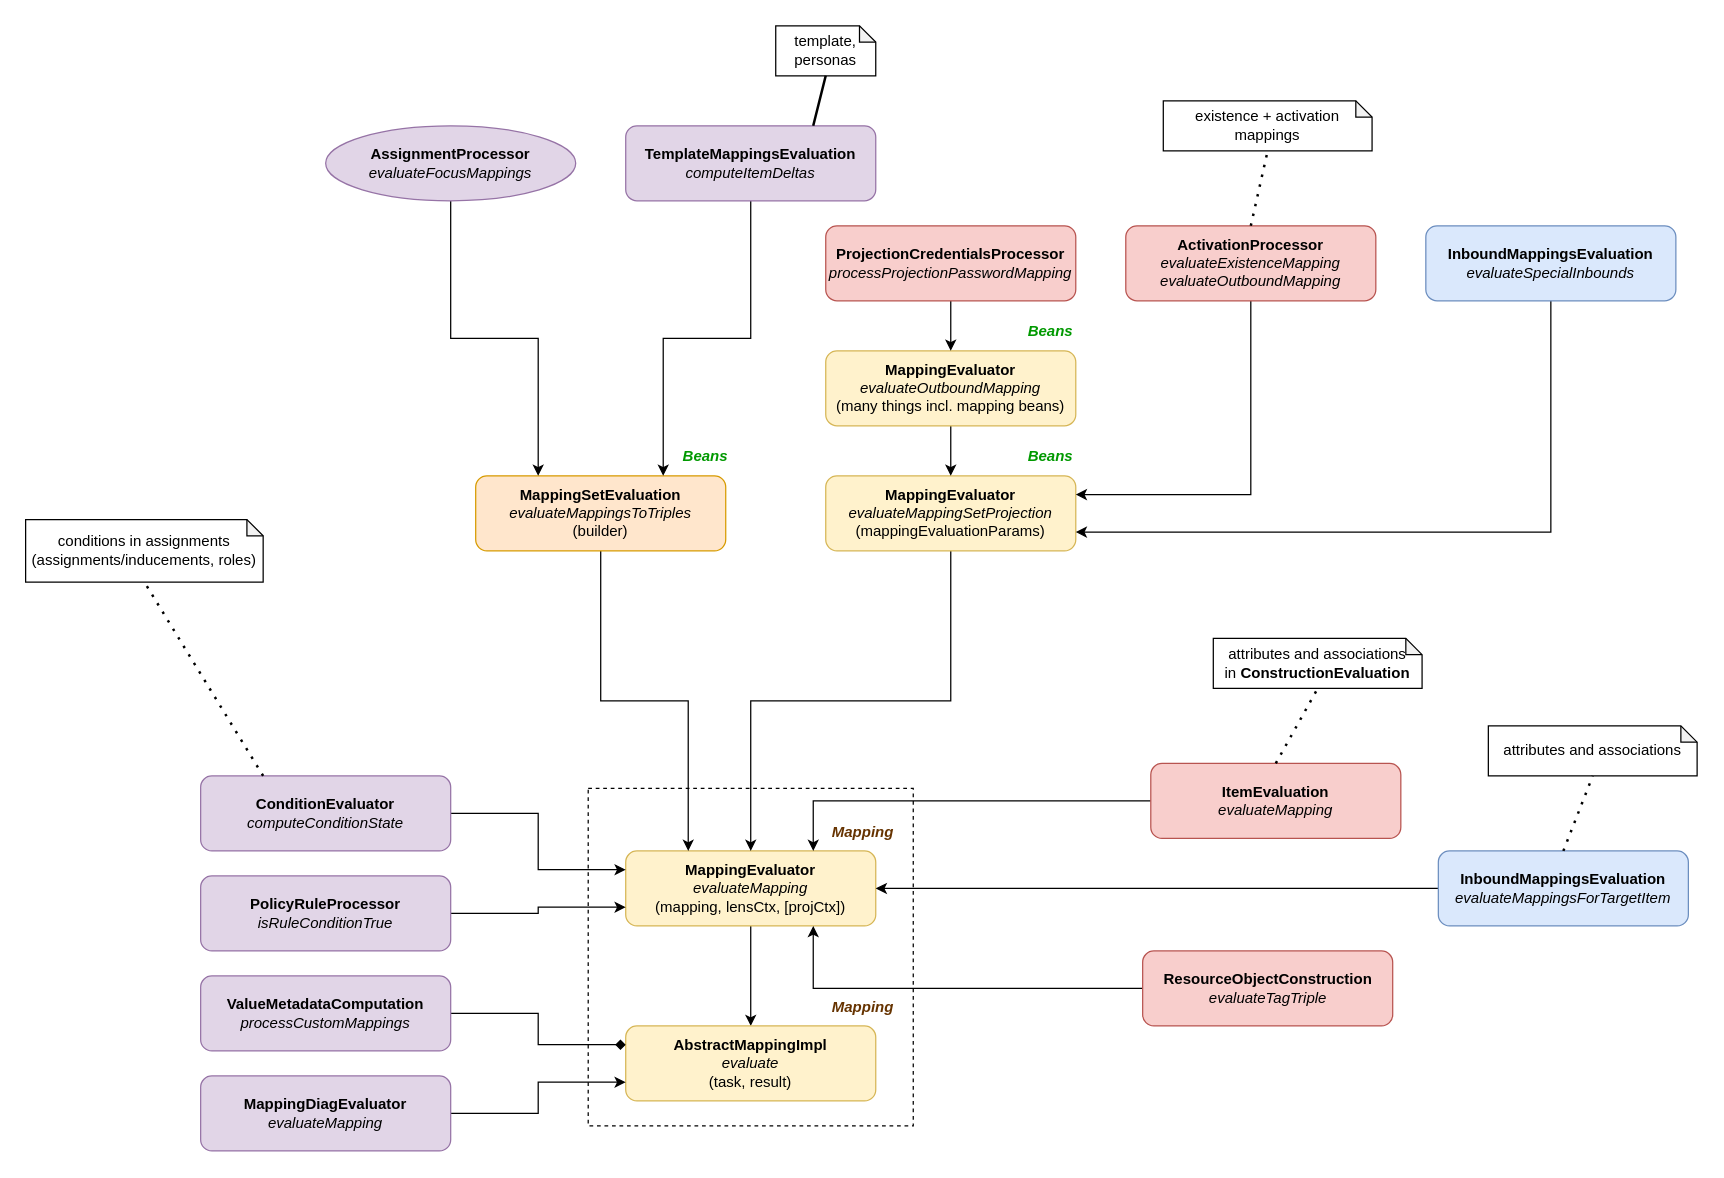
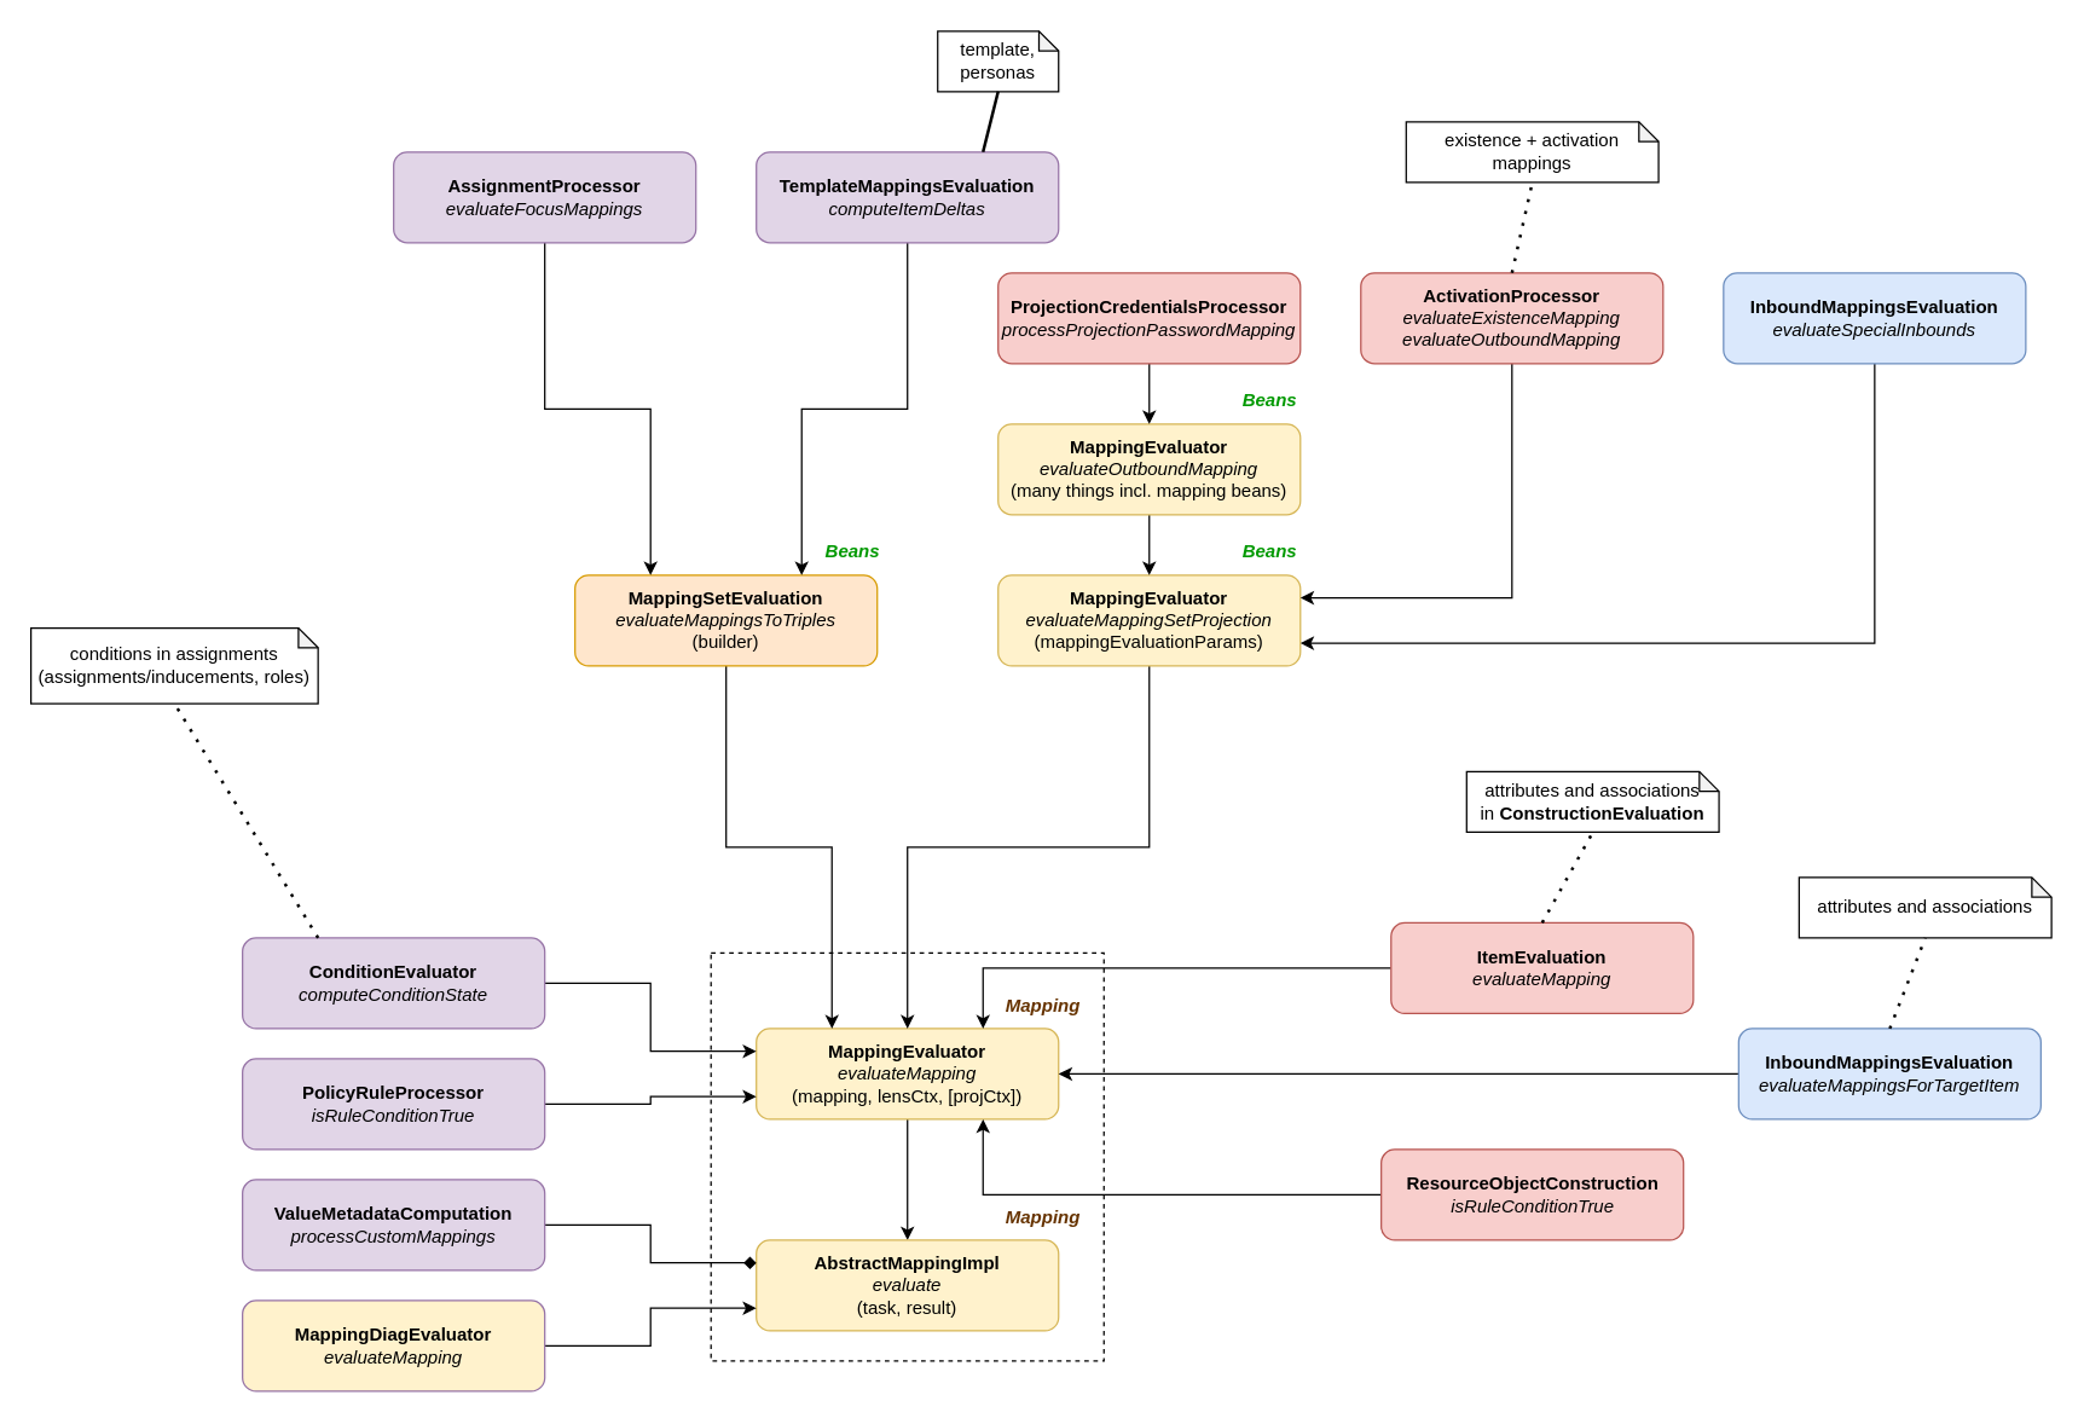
  <mxCell id="0" />
  <mxCell id="1" parent="0" />
  <mxCell id="2" value="" style="rounded=0;whiteSpace=wrap;html=1;dashed=1;fillColor=none;" vertex="1" parent="1"><mxGeometry x="470" y="630" width="260" height="270" as="geometry" /></mxCell>
  <mxCell id="3" style="edgeStyle=orthogonalEdgeStyle;rounded=0;orthogonalLoop=1;jettySize=auto;html=1;exitX=0.5;exitY=1;exitDx=0;exitDy=0;entryX=0.5;entryY=0;entryDx=0;entryDy=0;" edge="1" parent="1" source="4" target="45"><mxGeometry relative="1" as="geometry" /></mxCell>
  <mxCell id="4" value="&lt;b&gt;MappingEvaluator&lt;/b&gt;&lt;br&gt;&lt;i&gt;evaluateMapping&lt;/i&gt;&lt;br&gt;(mapping, lensCtx, [projCtx])" style="rounded=1;whiteSpace=wrap;html=1;fillColor=#fff2cc;strokeColor=#d6b656;" parent="1" vertex="1"><mxGeometry x="500" y="680" width="200" height="60" as="geometry" /></mxCell>
  <mxCell id="5" style="edgeStyle=orthogonalEdgeStyle;rounded=0;orthogonalLoop=1;jettySize=auto;html=1;exitX=0.5;exitY=1;exitDx=0;exitDy=0;entryX=0.5;entryY=0;entryDx=0;entryDy=0;" parent="1" source="6" target="4" edge="1"><mxGeometry relative="1" as="geometry"><mxPoint x="600" y="555" as="targetPoint" /></mxGeometry></mxCell>
  <mxCell id="6" value="&lt;b&gt;MappingEvaluator&lt;/b&gt;&lt;br&gt;&lt;i&gt;evaluateMappingSetProjection&lt;/i&gt;&lt;br&gt;(mappingEvaluationParams)" style="rounded=1;whiteSpace=wrap;html=1;fillColor=#fff2cc;strokeColor=#d6b656;" parent="1" vertex="1"><mxGeometry x="660" y="380" width="200" height="60" as="geometry" /></mxCell>
  <mxCell id="7" style="edgeStyle=orthogonalEdgeStyle;rounded=0;orthogonalLoop=1;jettySize=auto;html=1;exitX=0.5;exitY=1;exitDx=0;exitDy=0;entryX=0.25;entryY=0;entryDx=0;entryDy=0;" edge="1" parent="1" source="8" target="4"><mxGeometry relative="1" as="geometry"><mxPoint x="550" y="555" as="targetPoint" /></mxGeometry></mxCell>
  <mxCell id="8" value="&lt;b&gt;MappingSetEvaluation&lt;/b&gt;&lt;br&gt;&lt;i&gt;evaluateMappingsToTriples&lt;/i&gt;&lt;br&gt;(builder)" style="rounded=1;whiteSpace=wrap;html=1;fillColor=#ffe6cc;strokeColor=#d79b00;" parent="1" vertex="1"><mxGeometry x="380" y="380" width="200" height="60" as="geometry" /></mxCell>
  <mxCell id="9" style="edgeStyle=orthogonalEdgeStyle;rounded=0;orthogonalLoop=1;jettySize=auto;html=1;exitX=0.5;exitY=1;exitDx=0;exitDy=0;entryX=0.25;entryY=0;entryDx=0;entryDy=0;" parent="1" source="10" target="8" edge="1"><mxGeometry relative="1" as="geometry" /></mxCell>
- <mxCell id="10" value="&lt;b&gt;AssignmentProcessor&lt;/b&gt;&lt;br&gt;&lt;i&gt;evaluateFocusMappings&lt;/i&gt;" style="ellipse;whiteSpace=wrap;html=1;fillColor=#e1d5e7;strokeColor=#9673a6;" parent="1" vertex="1"><mxGeometry x="260" y="100" width="200" height="60" as="geometry" /></mxCell>
+ <mxCell id="10" value="&lt;b&gt;AssignmentProcessor&lt;/b&gt;&lt;br&gt;&lt;i&gt;evaluateFocusMappings&lt;/i&gt;" style="rounded=1;whiteSpace=wrap;html=1;fillColor=#e1d5e7;strokeColor=#9673a6;" parent="1" vertex="1"><mxGeometry x="260" y="100" width="200" height="60" as="geometry" /></mxCell>
  <mxCell id="11" style="edgeStyle=orthogonalEdgeStyle;rounded=0;orthogonalLoop=1;jettySize=auto;html=1;exitX=0.5;exitY=1;exitDx=0;exitDy=0;entryX=0.75;entryY=0;entryDx=0;entryDy=0;" parent="1" source="12" target="8" edge="1"><mxGeometry relative="1" as="geometry" /></mxCell>
  <mxCell id="12" value="&lt;b&gt;TemplateMappingsEvaluation&lt;/b&gt;&lt;br&gt;&lt;i&gt;computeItemDeltas&lt;/i&gt;" style="rounded=1;whiteSpace=wrap;html=1;fillColor=#e1d5e7;strokeColor=#9673a6;" parent="1" vertex="1"><mxGeometry x="500" y="100" width="200" height="60" as="geometry" /></mxCell>
  <mxCell id="13" value="template,&lt;br&gt;personas" style="shape=note;whiteSpace=wrap;html=1;backgroundOutline=1;darkOpacity=0.05;size=13;" parent="1" vertex="1"><mxGeometry x="620" y="20" width="80" height="40" as="geometry" /></mxCell>
  <mxCell id="14" value="" style="endArrow=none;dashed=0;html=1;dashPattern=1 3;strokeWidth=2;rounded=0;entryX=0.5;entryY=1;entryDx=0;entryDy=0;entryPerimeter=0;exitX=0.75;exitY=0;exitDx=0;exitDy=0;" parent="1" source="12" target="13" edge="1"><mxGeometry width="50" height="50" relative="1" as="geometry"><mxPoint x="610" y="410" as="sourcePoint" /><mxPoint x="660" y="360" as="targetPoint" /></mxGeometry></mxCell>
  <mxCell id="15" style="edgeStyle=orthogonalEdgeStyle;rounded=0;orthogonalLoop=1;jettySize=auto;html=1;exitX=0.5;exitY=1;exitDx=0;exitDy=0;entryX=0.5;entryY=0;entryDx=0;entryDy=0;" parent="1" source="16" target="6" edge="1"><mxGeometry relative="1" as="geometry" /></mxCell>
  <mxCell id="16" value="&lt;b&gt;MappingEvaluator&lt;/b&gt;&lt;br&gt;&lt;i&gt;evaluateOutboundMapping&lt;/i&gt;&lt;br&gt;(many things incl. mapping beans)" style="rounded=1;whiteSpace=wrap;html=1;fillColor=#fff2cc;strokeColor=#d6b656;" parent="1" vertex="1"><mxGeometry x="660" y="280" width="200" height="60" as="geometry" /></mxCell>
  <mxCell id="17" style="edgeStyle=orthogonalEdgeStyle;rounded=0;orthogonalLoop=1;jettySize=auto;html=1;exitX=0.5;exitY=1;exitDx=0;exitDy=0;entryX=0.5;entryY=0;entryDx=0;entryDy=0;" parent="1" source="18" target="16" edge="1"><mxGeometry relative="1" as="geometry" /></mxCell>
  <mxCell id="18" value="&lt;b&gt;ProjectionCredentialsProcessor&lt;/b&gt;&lt;br&gt;&lt;i&gt;processProjectionPasswordMapping&lt;/i&gt;" style="rounded=1;whiteSpace=wrap;html=1;fillColor=#f8cecc;strokeColor=#b85450;" parent="1" vertex="1"><mxGeometry x="660" y="180" width="200" height="60" as="geometry" /></mxCell>
  <mxCell id="19" style="edgeStyle=orthogonalEdgeStyle;rounded=0;orthogonalLoop=1;jettySize=auto;html=1;exitX=0.5;exitY=1;exitDx=0;exitDy=0;entryX=1;entryY=0.25;entryDx=0;entryDy=0;" parent="1" source="20" target="6" edge="1"><mxGeometry relative="1" as="geometry" /></mxCell>
  <mxCell id="20" value="&lt;b&gt;ActivationProcessor&lt;/b&gt;&lt;br&gt;&lt;i&gt;evaluateExistenceMapping&lt;br&gt;evaluateOutboundMapping&lt;br&gt;&lt;/i&gt;" style="rounded=1;whiteSpace=wrap;html=1;fillColor=#f8cecc;strokeColor=#b85450;" parent="1" vertex="1"><mxGeometry x="900" y="180" width="200" height="60" as="geometry" /></mxCell>
  <mxCell id="21" value="existence + activation mappings" style="shape=note;whiteSpace=wrap;html=1;backgroundOutline=1;darkOpacity=0.05;size=13;" parent="1" vertex="1"><mxGeometry x="930" y="80" width="167" height="40" as="geometry" /></mxCell>
  <mxCell id="22" value="" style="endArrow=none;dashed=1;html=1;dashPattern=1 3;strokeWidth=2;rounded=0;entryX=0.5;entryY=1;entryDx=0;entryDy=0;entryPerimeter=0;exitX=0.5;exitY=0;exitDx=0;exitDy=0;" parent="1" source="20" target="21" edge="1"><mxGeometry width="50" height="50" relative="1" as="geometry"><mxPoint x="660" y="110" as="sourcePoint" /><mxPoint x="670" y="70" as="targetPoint" /></mxGeometry></mxCell>
  <mxCell id="23" style="edgeStyle=orthogonalEdgeStyle;rounded=0;orthogonalLoop=1;jettySize=auto;html=1;exitX=0.5;exitY=1;exitDx=0;exitDy=0;entryX=1;entryY=0.75;entryDx=0;entryDy=0;" parent="1" source="24" target="6" edge="1"><mxGeometry relative="1" as="geometry" /></mxCell>
  <mxCell id="24" value="&lt;b&gt;InboundMappingsEvaluation&lt;/b&gt;&lt;br&gt;&lt;i&gt;evaluateSpecialInbounds&lt;br&gt;&lt;/i&gt;" style="rounded=1;whiteSpace=wrap;html=1;fillColor=#dae8fc;strokeColor=#6c8ebf;" parent="1" vertex="1"><mxGeometry x="1140" y="180" width="200" height="60" as="geometry" /></mxCell>
  <mxCell id="25" style="edgeStyle=orthogonalEdgeStyle;rounded=0;orthogonalLoop=1;jettySize=auto;html=1;exitX=1;exitY=0.5;exitDx=0;exitDy=0;entryX=0;entryY=0.25;entryDx=0;entryDy=0;" edge="1" parent="1" source="26" target="4"><mxGeometry relative="1" as="geometry" /></mxCell>
  <mxCell id="26" value="&lt;b&gt;ConditionEvaluator&lt;/b&gt;&lt;br&gt;&lt;i&gt;computeConditionState&lt;/i&gt;" style="rounded=1;whiteSpace=wrap;html=1;fillColor=#e1d5e7;strokeColor=#9673a6;" parent="1" vertex="1"><mxGeometry x="160" y="620" width="200" height="60" as="geometry" /></mxCell>
  <mxCell id="27" value="conditions in assignments&lt;br&gt;(assignments/inducements, roles)" style="shape=note;whiteSpace=wrap;html=1;backgroundOutline=1;darkOpacity=0.05;size=13;" parent="1" vertex="1"><mxGeometry x="20" y="415" width="190" height="50" as="geometry" /></mxCell>
  <mxCell id="28" value="" style="endArrow=none;dashed=1;html=1;dashPattern=1 3;strokeWidth=2;rounded=0;entryX=0.5;entryY=1;entryDx=0;entryDy=0;entryPerimeter=0;exitX=0.25;exitY=0;exitDx=0;exitDy=0;" parent="1" source="26" target="27" edge="1"><mxGeometry width="50" height="50" relative="1" as="geometry"><mxPoint x="660" y="165" as="sourcePoint" /><mxPoint x="670" y="125" as="targetPoint" /></mxGeometry></mxCell>
  <mxCell id="29" style="edgeStyle=orthogonalEdgeStyle;rounded=0;orthogonalLoop=1;jettySize=auto;html=1;exitX=1;exitY=0.5;exitDx=0;exitDy=0;entryX=0;entryY=0.75;entryDx=0;entryDy=0;" edge="1" parent="1" source="30" target="4"><mxGeometry relative="1" as="geometry" /></mxCell>
  <mxCell id="30" value="&lt;b&gt;PolicyRuleProcessor&lt;/b&gt;&lt;br&gt;&lt;i&gt;isRuleConditionTrue&lt;/i&gt;" style="rounded=1;whiteSpace=wrap;html=1;fillColor=#e1d5e7;strokeColor=#9673a6;" parent="1" vertex="1"><mxGeometry x="160" y="700" width="200" height="60" as="geometry" /></mxCell>
  <mxCell id="31" style="edgeStyle=orthogonalEdgeStyle;rounded=0;orthogonalLoop=1;jettySize=auto;html=1;exitX=0;exitY=0.5;exitDx=0;exitDy=0;" parent="1" source="32" target="4" edge="1"><mxGeometry relative="1" as="geometry" /></mxCell>
  <mxCell id="32" value="&lt;b&gt;InboundMappingsEvaluation&lt;/b&gt;&lt;br&gt;&lt;i&gt;evaluateMappingsForTargetItem&lt;br&gt;&lt;/i&gt;" style="rounded=1;whiteSpace=wrap;html=1;fillColor=#dae8fc;strokeColor=#6c8ebf;" parent="1" vertex="1"><mxGeometry x="1150" y="680" width="200" height="60" as="geometry" /></mxCell>
  <mxCell id="33" value="attributes and associations" style="shape=note;whiteSpace=wrap;html=1;backgroundOutline=1;darkOpacity=0.05;size=13;" parent="1" vertex="1"><mxGeometry x="1190" y="580" width="167" height="40" as="geometry" /></mxCell>
  <mxCell id="34" value="" style="endArrow=none;dashed=1;html=1;dashPattern=1 3;strokeWidth=2;rounded=0;entryX=0.5;entryY=1;entryDx=0;entryDy=0;entryPerimeter=0;exitX=0.5;exitY=0;exitDx=0;exitDy=0;" parent="1" source="32" target="33" edge="1"><mxGeometry width="50" height="50" relative="1" as="geometry"><mxPoint x="1250" y="190" as="sourcePoint" /><mxPoint x="1283.5" y="130" as="targetPoint" /></mxGeometry></mxCell>
  <mxCell id="35" style="edgeStyle=orthogonalEdgeStyle;rounded=0;orthogonalLoop=1;jettySize=auto;html=1;exitX=0;exitY=0.5;exitDx=0;exitDy=0;entryX=0.75;entryY=0;entryDx=0;entryDy=0;" parent="1" source="36" target="4" edge="1"><mxGeometry relative="1" as="geometry" /></mxCell>
  <mxCell id="36" value="&lt;b&gt;ItemEvaluation&lt;/b&gt;&lt;br&gt;&lt;i&gt;evaluateMapping&lt;/i&gt;" style="rounded=1;whiteSpace=wrap;html=1;fillColor=#f8cecc;strokeColor=#b85450;" parent="1" vertex="1"><mxGeometry x="920" y="610" width="200" height="60" as="geometry" /></mxCell>
  <mxCell id="37" value="attributes and associations&lt;br&gt;in &lt;b&gt;ConstructionEvaluation&lt;/b&gt;" style="shape=note;whiteSpace=wrap;html=1;backgroundOutline=1;darkOpacity=0.05;size=13;" parent="1" vertex="1"><mxGeometry x="970" y="510" width="167" height="40" as="geometry" /></mxCell>
  <mxCell id="38" value="" style="endArrow=none;dashed=1;html=1;dashPattern=1 3;strokeWidth=2;rounded=0;entryX=0.5;entryY=1;entryDx=0;entryDy=0;entryPerimeter=0;exitX=0.5;exitY=0;exitDx=0;exitDy=0;" parent="1" source="36" target="37" edge="1"><mxGeometry width="50" height="50" relative="1" as="geometry"><mxPoint x="1280" y="720" as="sourcePoint" /><mxPoint x="1303.5" y="660" as="targetPoint" /></mxGeometry></mxCell>
  <mxCell id="39" style="edgeStyle=orthogonalEdgeStyle;rounded=0;orthogonalLoop=1;jettySize=auto;html=1;exitX=0;exitY=0.5;exitDx=0;exitDy=0;entryX=0.75;entryY=1;entryDx=0;entryDy=0;" parent="1" source="40" target="4" edge="1"><mxGeometry relative="1" as="geometry" /></mxCell>
- <mxCell id="40" value="&lt;b&gt;ResourceObjectConstruction&lt;/b&gt;&lt;br&gt;&lt;i&gt;evaluateTagTriple&lt;/i&gt;" style="rounded=1;whiteSpace=wrap;html=1;fillColor=#f8cecc;strokeColor=#b85450;" parent="1" vertex="1"><mxGeometry x="913.5" y="760" width="200" height="60" as="geometry" /></mxCell>
+ <mxCell id="40" value="&lt;b&gt;ResourceObjectConstruction&lt;/b&gt;&lt;br&gt;&lt;i&gt;isRuleConditionTrue&lt;/i&gt;" style="rounded=1;whiteSpace=wrap;html=1;fillColor=#f8cecc;strokeColor=#b85450;" parent="1" vertex="1"><mxGeometry x="913.5" y="760" width="200" height="60" as="geometry" /></mxCell>
  <mxCell id="41" value="&lt;i&gt;Beans&lt;/i&gt;" style="text;html=1;strokeColor=none;fillColor=none;align=center;verticalAlign=middle;whiteSpace=wrap;rounded=0;fontStyle=1;fontColor=#009900;" parent="1" vertex="1"><mxGeometry x="810" y="350" width="60" height="30" as="geometry" /></mxCell>
  <mxCell id="42" value="&lt;i&gt;Beans&lt;/i&gt;" style="text;html=1;strokeColor=none;fillColor=none;align=center;verticalAlign=middle;whiteSpace=wrap;rounded=0;fontStyle=1;fontColor=#009900;" parent="1" vertex="1"><mxGeometry x="534" y="350" width="60" height="30" as="geometry" /></mxCell>
  <mxCell id="43" value="&lt;i&gt;Beans&lt;/i&gt;" style="text;html=1;strokeColor=none;fillColor=none;align=center;verticalAlign=middle;whiteSpace=wrap;rounded=0;fontStyle=1;fontColor=#009900;" parent="1" vertex="1"><mxGeometry x="810" y="250" width="60" height="30" as="geometry" /></mxCell>
  <mxCell id="44" value="&lt;i&gt;Mapping&lt;/i&gt;" style="text;html=1;strokeColor=none;fillColor=none;align=center;verticalAlign=middle;whiteSpace=wrap;rounded=0;fontStyle=1;fontColor=#663300;labelBackgroundColor=none;" parent="1" vertex="1"><mxGeometry x="660" y="650" width="60" height="30" as="geometry" /></mxCell>
  <mxCell id="45" value="&lt;b&gt;AbstractMappingImpl&lt;/b&gt;&lt;br&gt;&lt;i&gt;evaluate&lt;/i&gt;&lt;br&gt;(task, result)" style="rounded=1;whiteSpace=wrap;html=1;fillColor=#fff2cc;strokeColor=#d6b656;" vertex="1" parent="1"><mxGeometry x="500" y="820" width="200" height="60" as="geometry" /></mxCell>
  <mxCell id="46" style="edgeStyle=orthogonalEdgeStyle;rounded=0;orthogonalLoop=1;jettySize=auto;html=1;exitX=1;exitY=0.5;exitDx=0;exitDy=0;entryX=0;entryY=0.25;entryDx=0;entryDy=0;endArrow=diamond;" edge="1" parent="1" source="47" target="45"><mxGeometry relative="1" as="geometry" /></mxCell>
  <mxCell id="47" value="&lt;b&gt;ValueMetadataComputation&lt;/b&gt;&lt;br&gt;&lt;i&gt;processCustomMappings&lt;/i&gt;" style="rounded=1;whiteSpace=wrap;html=1;fillColor=#e1d5e7;strokeColor=#9673a6;" vertex="1" parent="1"><mxGeometry x="160" y="780" width="200" height="60" as="geometry" /></mxCell>
  <mxCell id="48" style="edgeStyle=orthogonalEdgeStyle;rounded=0;orthogonalLoop=1;jettySize=auto;html=1;exitX=1;exitY=0.5;exitDx=0;exitDy=0;entryX=0;entryY=0.75;entryDx=0;entryDy=0;" edge="1" parent="1" source="49" target="45"><mxGeometry relative="1" as="geometry" /></mxCell>
- <mxCell id="49" value="&lt;b&gt;MappingDiagEvaluator&lt;/b&gt;&lt;br&gt;&lt;i&gt;evaluateMapping&lt;/i&gt;" style="rounded=1;whiteSpace=wrap;html=1;fillColor=#e1d5e7;strokeColor=#9673a6;" vertex="1" parent="1"><mxGeometry x="160" y="860" width="200" height="60" as="geometry" /></mxCell>
+ <mxCell id="49" value="&lt;b&gt;MappingDiagEvaluator&lt;/b&gt;&lt;br&gt;&lt;i&gt;evaluateMapping&lt;/i&gt;" style="rounded=1;whiteSpace=wrap;html=1;fillColor=#fff2cc;strokeColor=#9673a6;" vertex="1" parent="1"><mxGeometry x="160" y="860" width="200" height="60" as="geometry" /></mxCell>
  <mxCell id="50" value="&lt;i&gt;Mapping&lt;/i&gt;" style="text;html=1;strokeColor=none;fillColor=none;align=center;verticalAlign=middle;whiteSpace=wrap;rounded=0;fontStyle=1;fontColor=#663300;labelBackgroundColor=none;" vertex="1" parent="1"><mxGeometry x="660" y="790" width="60" height="30" as="geometry" /></mxCell>
